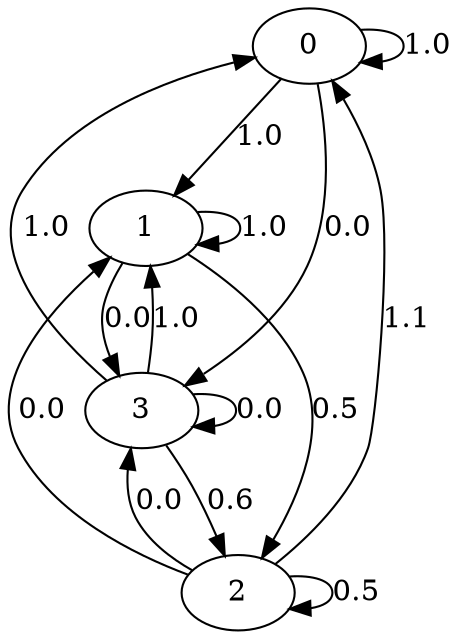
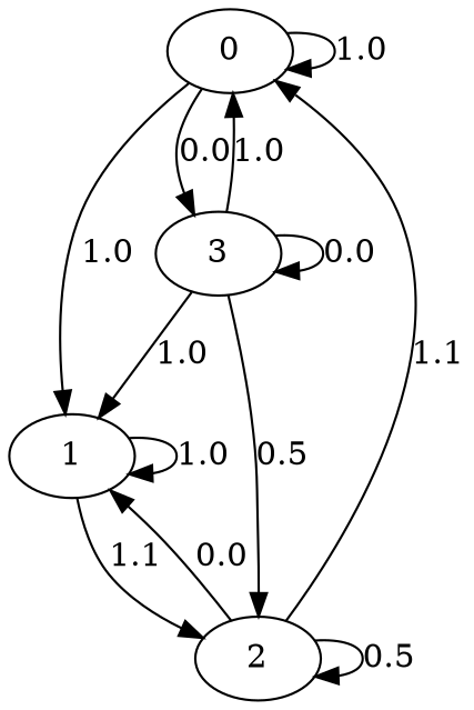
  digraph {
    0
    1
    3
    2
    0 -> 0 [label=1.0]
    0 -> 1 [label=1.0]
    0 -> 3 [label=0.0]
    1 -> 1 [label=1.0]
-   1 -> 3 [label=0.0]
-   1 -> 2 [label=0.5]
+   1 -> 2 [label=1.1]
    3 -> 0 [label=1.0]
    3 -> 1 [label=1.0]
    3 -> 3 [label=0.0]
-   3 -> 2 [label=0.6]
+   3 -> 2 [label=0.5]
    2 -> 0 [label=1.1]
    2 -> 1 [label=0.0]
-   2 -> 3 [label=0.0]
    2 -> 2 [label=0.5]
  }
